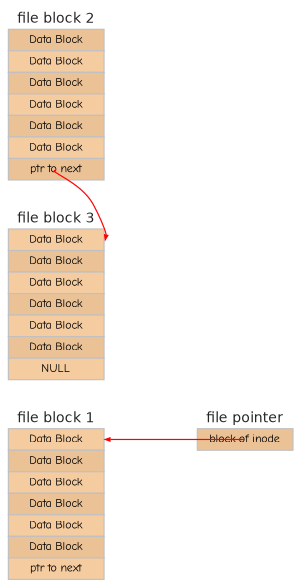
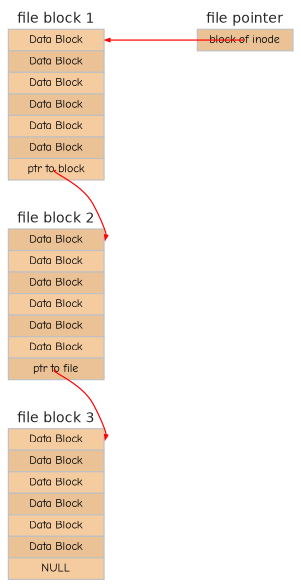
  digraph {
    fontname="Comic Neue"
    rankdir=LR
    ranksep=1.0
    node [fontname="Comic Neue" fontsize=8 margin="0.04 0.04" shape=none]
    edge [arrowsize=0.4 color=red fontname="Comic Neue" headclip=true headport=block1 tailclip=false tailport="pointer:c"]
    n1 [label=<<table border="0.1" cellborder="1" cellspacing="0"><TR><TD border="0.0" ><font face="helvetica" color="grey15" point-size="12">file pointer</font></TD></TR><tr><td align="text" color="grey" bgcolor="#ebc296" height="18" fixedsize="true" width="80" port="header"><font point-size="10">block of inode</font></td></tr></table>> width=0.4]
-   n2 [label=<<table border="0.1" cellborder="1" cellspacing="0"><TR><TD border="0.0" ><font face="helvetica" color="grey15" point-size="12">file block 1</font></TD></TR><tr><td align="text" color="grey" bgcolor="#F5CCA0" height="18" fixedsize="true" width="80" port="block1"><font point-size="10">Data Block</font></td></tr><tr><td align="text" color="grey" bgcolor="#ebc296" height="18" fixedsize="true" width="80" port="block2"><font point-size="10">Data Block</font></td></tr><tr><td align="text" color="grey" bgcolor="#F5CCA0" height="18" fixedsize="true" width="80" port="block3"><font point-size="10">Data Block</font></td></tr><tr><td align="text" color="grey" bgcolor="#ebc296" height="18" fixedsize="true" width="80" port="block4"><font point-size="10">Data Block</font></td></tr><tr><td align="text" color="grey" bgcolor="#F5CCA0" height="18" fixedsize="true" width="80" port="block5"><font point-size="10">Data Block</font></td></tr><tr><td align="text" color="grey" bgcolor="#ebc296" height="18" fixedsize="true" width="80" port="block6"><font point-size="10">Data Block</font></td></tr><tr><td align="text" color="grey" bgcolor="#F5CCA0" height="18" fixedsize="true" width="80" port="pointer"><font point-size="10">ptr to next</font></td></tr></table>> width=0.4]
-   n3 [label=<<table border="0.1" cellborder="1" cellspacing="0"><TR><TD border="0.0" ><font face="helvetica" color="grey15" point-size="12">file block 2</font></TD></TR><tr><td align="text" color="grey" bgcolor="#ebc296" height="18" fixedsize="true" width="80" port="block1"><font point-size="10">Data Block</font></td></tr><tr><td align="text" color="grey" bgcolor="#F5CCA0" height="18" fixedsize="true" width="80" port="block2"><font point-size="10">Data Block</font></td></tr><tr><td align="text" color="grey" bgcolor="#ebc296" height="18" fixedsize="true" width="80" port="block3"><font point-size="10">Data Block</font></td></tr><tr><td align="text" color="grey" bgcolor="#F5CCA0" height="18" fixedsize="true" width="80" port="block4"><font point-size="10">Data Block</font></td></tr><tr><td align="text" color="grey" bgcolor="#ebc296" height="18" fixedsize="true" width="80" port="block5"><font point-size="10">Data Block</font></td></tr><tr><td align="text" color="grey" bgcolor="#F5CCA0" height="18" fixedsize="true" width="80" port="block6"><font point-size="10">Data Block</font></td></tr><tr><td align="text" color="grey" bgcolor="#ebc296" height="18" fixedsize="true" width="80" port="pointer"><font point-size="10">ptr to next</font></td></tr></table>> width=0.4]
+   n2 [label=<<table border="0.1" cellborder="1" cellspacing="0"><TR><TD border="0.0" ><font face="helvetica" color="grey15" point-size="12">file block 1</font></TD></TR><tr><td align="text" color="grey" bgcolor="#F5CCA0" height="18" fixedsize="true" width="80" port="block1"><font point-size="10">Data Block</font></td></tr><tr><td align="text" color="grey" bgcolor="#ebc296" height="18" fixedsize="true" width="80" port="block2"><font point-size="10">Data Block</font></td></tr><tr><td align="text" color="grey" bgcolor="#F5CCA0" height="18" fixedsize="true" width="80" port="block3"><font point-size="10">Data Block</font></td></tr><tr><td align="text" color="grey" bgcolor="#ebc296" height="18" fixedsize="true" width="80" port="block4"><font point-size="10">Data Block</font></td></tr><tr><td align="text" color="grey" bgcolor="#F5CCA0" height="18" fixedsize="true" width="80" port="block5"><font point-size="10">Data Block</font></td></tr><tr><td align="text" color="grey" bgcolor="#ebc296" height="18" fixedsize="true" width="80" port="block6"><font point-size="10">Data Block</font></td></tr><tr><td align="text" color="grey" bgcolor="#F5CCA0" height="18" fixedsize="true" width="80" port="pointer"><font point-size="10">ptr to block</font></td></tr></table>> width=0.4]
+   n3 [label=<<table border="0.1" cellborder="1" cellspacing="0"><TR><TD border="0.0" ><font face="helvetica" color="grey15" point-size="12">file block 2</font></TD></TR><tr><td align="text" color="grey" bgcolor="#ebc296" height="18" fixedsize="true" width="80" port="block1"><font point-size="10">Data Block</font></td></tr><tr><td align="text" color="grey" bgcolor="#F5CCA0" height="18" fixedsize="true" width="80" port="block2"><font point-size="10">Data Block</font></td></tr><tr><td align="text" color="grey" bgcolor="#ebc296" height="18" fixedsize="true" width="80" port="block3"><font point-size="10">Data Block</font></td></tr><tr><td align="text" color="grey" bgcolor="#F5CCA0" height="18" fixedsize="true" width="80" port="block4"><font point-size="10">Data Block</font></td></tr><tr><td align="text" color="grey" bgcolor="#ebc296" height="18" fixedsize="true" width="80" port="block5"><font point-size="10">Data Block</font></td></tr><tr><td align="text" color="grey" bgcolor="#F5CCA0" height="18" fixedsize="true" width="80" port="block6"><font point-size="10">Data Block</font></td></tr><tr><td align="text" color="grey" bgcolor="#ebc296" height="18" fixedsize="true" width="80" port="pointer"><font point-size="10">ptr to file</font></td></tr></table>> width=0.4]
    n4 [label=<<table border="0.1" cellborder="1" cellspacing="0"><TR><TD border="0.0" ><font face="helvetica" color="grey15" point-size="12">file block 3</font></TD></TR><tr><td align="text" color="grey" bgcolor="#F5CCA0" height="18" fixedsize="true" width="80" port="block1"><font point-size="10">Data Block</font></td></tr><tr><td align="text" color="grey" bgcolor="#ebc296" height="18" fixedsize="true" width="80" port="block2"><font point-size="10">Data Block</font></td></tr><tr><td align="text" color="grey" bgcolor="#F5CCA0" height="18" fixedsize="true" width="80" port="block3"><font point-size="10">Data Block</font></td></tr><tr><td align="text" color="grey" bgcolor="#ebc296" height="18" fixedsize="true" width="80" port="block4"><font point-size="10">Data Block</font></td></tr><tr><td align="text" color="grey" bgcolor="#F5CCA0" height="18" fixedsize="true" width="80" port="block5"><font point-size="10">Data Block</font></td></tr><tr><td align="text" color="grey" bgcolor="#ebc296" height="18" fixedsize="true" width="80" port="block6"><font point-size="10">Data Block</font></td></tr><tr><td align="text" color="grey" bgcolor="#F5CCA0" height="18" fixedsize="true" width="80" port="pointer"><font point-size="10">NULL</font></td></tr></table>> width=0.4]
    subgraph sub_1 {
      rank=sink
      n1
    }
    subgraph sub_2 {
      rank=source
      n2
      n3
      n4
    }
    n1 -> n2 [tailport="header:c"]
+   n2 -> n3
    n3 -> n4
  }
